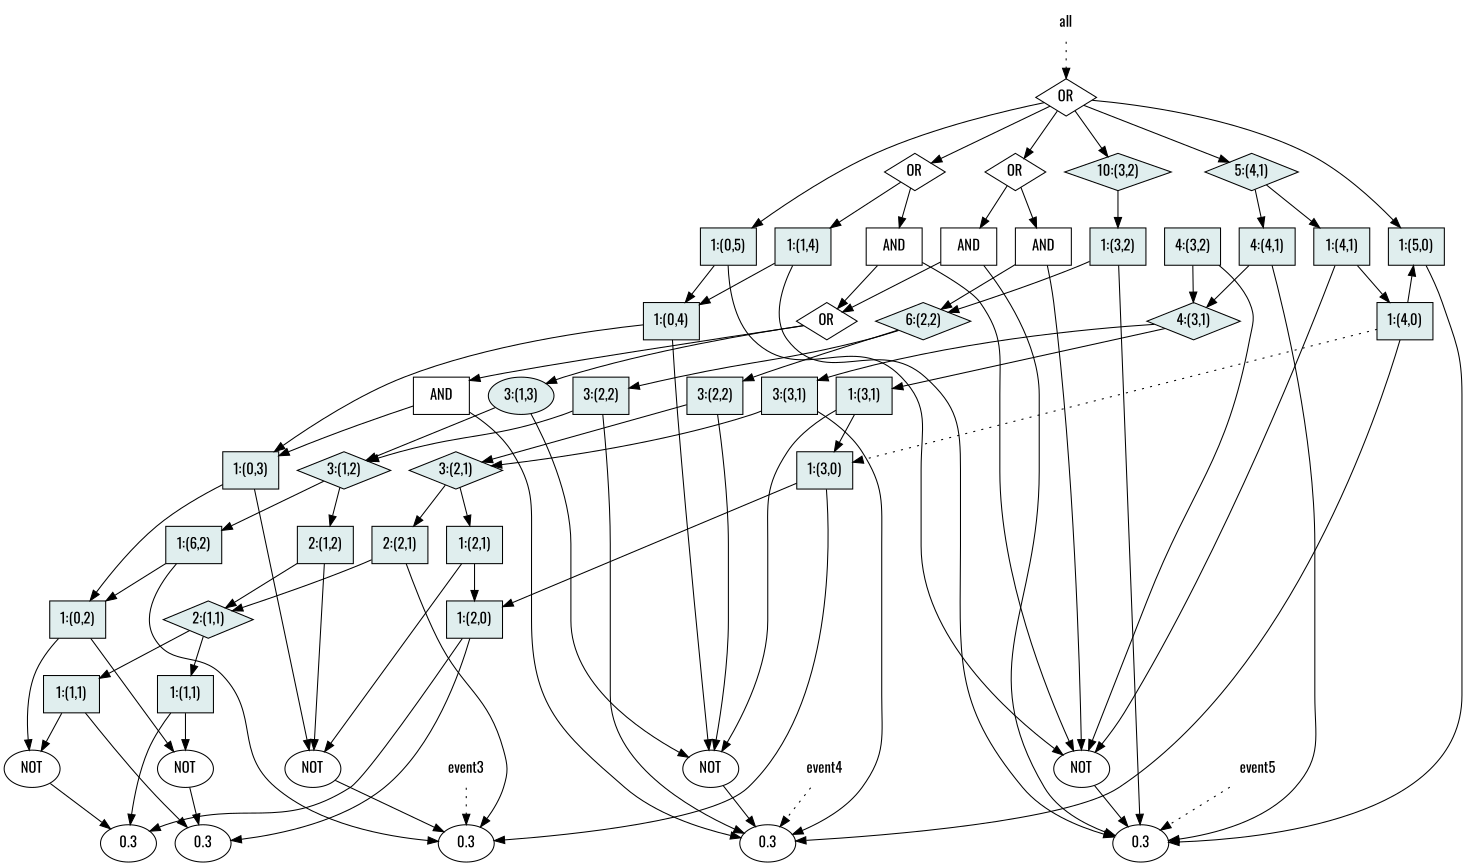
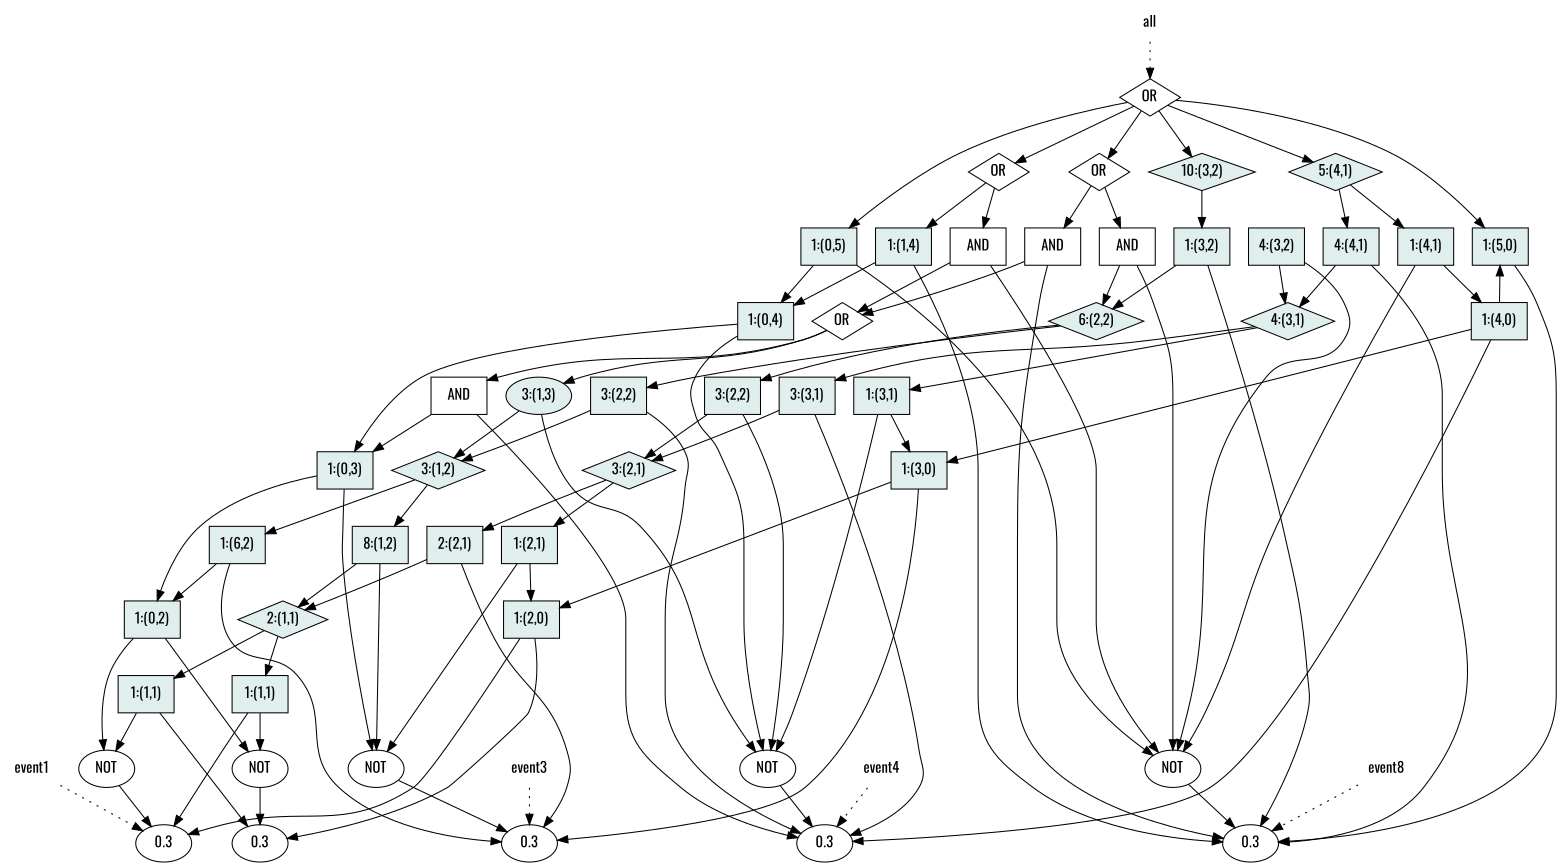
  digraph {
    fontname=Oswald
    node [fillcolor=azure2 fontname=Oswald shape=box style=filled]
    edge [fontname=Oswald]
    n1 [fillcolor=white label=0.3 shape=ellipse]
    n2 [fillcolor=white label=0.3 shape=ellipse]
    n3 [fillcolor=white label=0.3 shape=ellipse]
    n4 [fillcolor=white label=0.3 shape=ellipse]
    n5 [fillcolor=white label=0.3 shape=ellipse]
    n6 [label=NOT fillcolor="" shape="" style=""]
    n7 [label=NOT fillcolor="" shape="" style=""]
    n8 [label=NOT fillcolor="" shape="" style=""]
    n9 [label=NOT fillcolor="" shape="" style=""]
    n10 [label=NOT fillcolor="" shape="" style=""]
    n11 [fillcolor=white label=OR shape=diamond]
    n12 [fillcolor=white label=OR shape=diamond]
    n13 [label="10:(3,2)" shape=diamond]
    n14 [label="5:(4,1)" shape=diamond]
    n15 [label="1:(0,5)"]
    n16 [label="1:(1,4)"]
    n17 [fillcolor=white label=AND]
    n18 [fillcolor=white label=AND]
    n19 [fillcolor=white label=AND]
    n20 [label="1:(3,2)"]
    n21 [label="4:(3,2)"]
    n22 [label="4:(4,1)"]
    n23 [label="1:(4,1)"]
    n24 [label="1:(5,0)"]
    n25 [label="1:(0,4)"]
    n26 [fillcolor=white label=OR shape=diamond]
    n27 [label="6:(2,2)" shape=diamond]
    n28 [label="4:(3,1)" shape=diamond]
    n29 [label="1:(4,0)"]
    n30 [fillcolor=white label=AND]
    n31 [label="3:(1,3)" shape=ellipse]
    n32 [label="3:(2,2)"]
    n33 [label="3:(2,2)"]
    n34 [label="3:(3,1)"]
    n35 [label="1:(3,1)"]
    n36 [label="1:(0,3)"]
    n37 [label="3:(1,2)" shape=diamond]
    n38 [label="3:(2,1)" shape=diamond]
    n39 [label="1:(3,0)"]
    n40 [label="1:(6,2)"]
-   n41 [label="2:(1,2)"]
+   n41 [label="8:(1,2)"]
    n42 [label="2:(2,1)"]
    n43 [label="1:(2,1)"]
    n44 [label="1:(0,2)"]
    n45 [label="2:(1,1)" shape=diamond]
    n46 [label="1:(2,0)"]
    n47 [label="1:(1,1)"]
    n48 [label="1:(1,1)"]
    n49 [fillcolor=white label=OR shape=diamond]
+   n50 [label=event1 shape=plaintext fillcolor="" style=""]
    n51 [label=event3 shape=plaintext fillcolor="" style=""]
-   n52 [label=event5 shape=plaintext fillcolor="" style=""]
+   n52 [label=event8 shape=plaintext fillcolor="" style=""]
    n53 [label=event4 shape=plaintext fillcolor="" style=""]
    n54 [label=all shape=plaintext fillcolor="" style=""]
    subgraph sub_1 {
      rank=same
      rankdir=LR
      n1
      n2
      n3
      n4
      n5
    }
    subgraph sub_2 {
      rank=same
      rankdir=LR
      n6
      n7
      n8
      n9
      n10
    }
    subgraph sub_3 {
      rank=same
      rankdir=LR
      n11
      n12
      n13
      n14
    }
    subgraph sub_4 {
      rank=same
      rankdir=LR
      n15
      n16
      n17
      n18
      n19
      n20
      n21
      n22
      n23
      n24
    }
    subgraph sub_5 {
      rank=same
      rankdir=LR
      n25
      n26
      n27
      n28
      n29
    }
    subgraph sub_6 {
      rank=same
      rankdir=LR
      n30
      n31
      n32
      n33
      n34
      n35
    }
    subgraph sub_7 {
      rank=same
      rankdir=LR
      n36
      n37
      n38
      n39
    }
    subgraph sub_8 {
      rank=same
      rankdir=LR
      n40
      n41
      n42
      n43
    }
    subgraph sub_9 {
      rank=same
      rankdir=LR
      n44
      n45
      n46
    }
    n1 -> n2 [style=invis]
    n2 -> n3 [style=invis]
    n3 -> n4 [style=invis]
    n4 -> n5 [style=invis]
    n6 -> n1
    n6 -> n7 [style=invis]
    n7 -> n2
    n7 -> n8 [style=invis]
    n8 -> n3
    n8 -> n9 [style=invis]
    n9 -> n4
    n9 -> n10 [style=invis]
    n10 -> n5
    n11 -> n12 [style=invis]
    n11 -> n16
    n11 -> n17
    n12 -> n13 [style=invis]
    n12 -> n18
    n12 -> n19
    n13 -> n14 [style=invis]
    n13 -> n20
    n14 -> n22
    n14 -> n23
    n15 -> n10
    n15 -> n16 [style=invis]
    n15 -> n25
    n16 -> n5
    n16 -> n17 [style=invis]
    n16 -> n25
    n17 -> n10
    n17 -> n18 [style=invis]
    n17 -> n26
    n18 -> n5
    n18 -> n19 [style=invis]
    n18 -> n26
    n19 -> n10
    n19 -> n20 [style=invis]
    n19 -> n27
    n20 -> n5
    n20 -> n21 [style=invis]
    n20 -> n27
    n21 -> n10
    n21 -> n22 [style=invis]
    n21 -> n28
    n22 -> n5
    n22 -> n23 [style=invis]
    n22 -> n28
    n23 -> n10
    n23 -> n24 [style=invis]
    n23 -> n29
    n24 -> n5
    n25 -> n9
    n25 -> n26 [style=invis]
    n25 -> n36
    n26 -> n27 [style=invis]
    n26 -> n30
    n26 -> n31
    n27 -> n28 [style=invis]
    n27 -> n32
    n27 -> n33
    n28 -> n29 [style=invis]
    n28 -> n34
    n28 -> n35
    n29 -> n4
    n29 -> n24
-   n29 -> n39 [style=dotted]
+   n29 -> n39
    n30 -> n4
    n30 -> n31 [style=invis]
    n30 -> n36
    n31 -> n9
    n31 -> n32 [style=invis]
    n31 -> n37
    n32 -> n4
    n32 -> n33 [style=invis]
    n32 -> n37
    n33 -> n9
    n33 -> n34 [style=invis]
    n33 -> n38
    n34 -> n4
    n34 -> n35 [style=invis]
    n34 -> n38
    n35 -> n9
    n35 -> n39
    n36 -> n8
    n36 -> n37 [style=invis]
    n36 -> n44
    n37 -> n38 [style=invis]
    n37 -> n40
    n37 -> n41
    n38 -> n39 [style=invis]
    n38 -> n42
    n38 -> n43
    n39 -> n3
    n39 -> n46
    n40 -> n3
    n40 -> n41 [style=invis]
    n40 -> n44
    n41 -> n8
    n41 -> n42 [style=invis]
    n41 -> n45
    n42 -> n3
    n42 -> n43 [style=invis]
    n42 -> n45
    n43 -> n8
    n43 -> n46
    n44 -> n6
    n44 -> n7
    n44 -> n45 [style=invis]
    n45 -> n46 [style=invis]
    n45 -> n47
    n45 -> n48
    n46 -> n1
    n46 -> n2
    n47 -> n2
    n47 -> n6
    n48 -> n1
    n48 -> n7
    n49 -> n11
    n49 -> n12
    n49 -> n13
    n49 -> n14
    n49 -> n15
    n49 -> n24
+   n50 -> n1 [style=dotted]
    n51 -> n3 [style=dotted]
    n52 -> n5 [style=dotted]
    n53 -> n4 [style=dotted]
    n54 -> n49 [style=dotted]
  }
